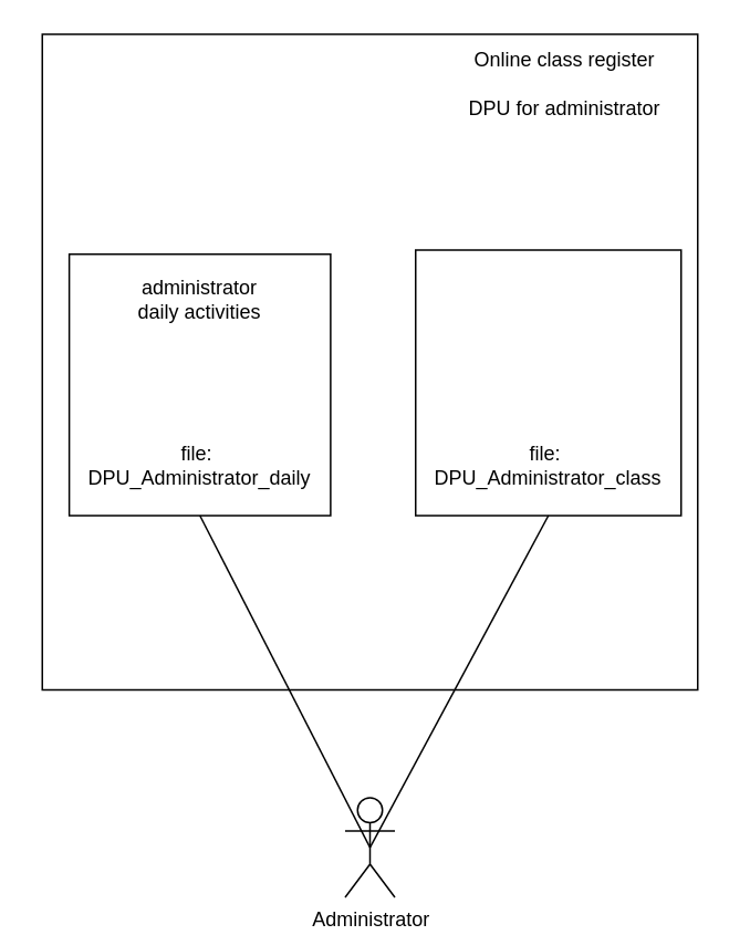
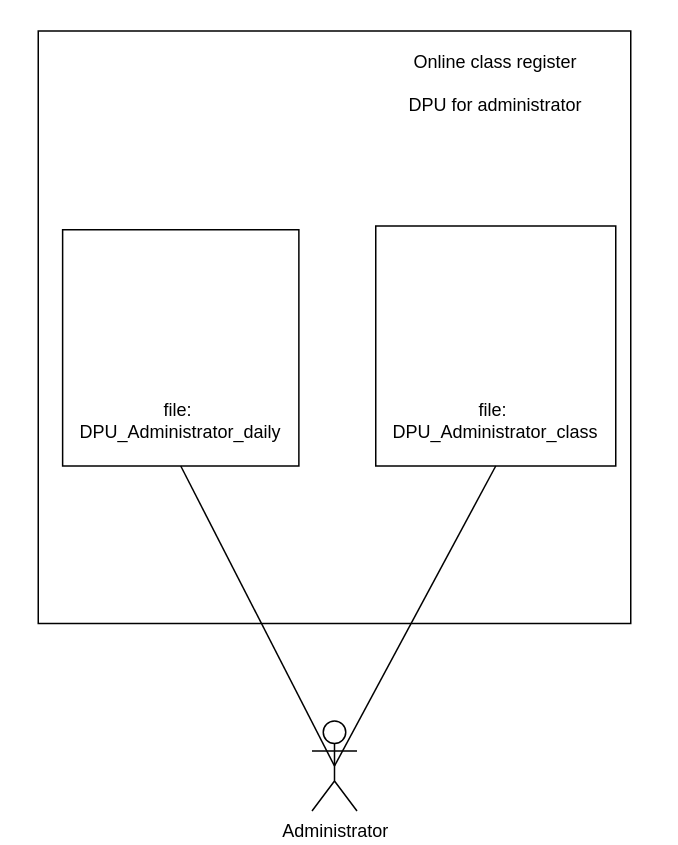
  <mxCell id="0" />
  <mxCell id="1" parent="0" />
  <mxCell id="2" value="" style="whiteSpace=wrap;html=1;aspect=fixed;" vertex="1" parent="1"><mxGeometry x="25" y="20" width="395" height="395" as="geometry" /></mxCell>
- <mxCell id="3" value="Online class register&lt;br&gt;&lt;br&gt;DPU for administrator" style="text;html=1;strokeColor=none;fillColor=none;align=center;verticalAlign=middle;whiteSpace=wrap;rounded=0;" vertex="1" parent="1"><mxGeometry x="260" y="20" width="160" height="60" as="geometry" /></mxCell>
+ <mxCell id="3" value="Online class register&lt;br&gt;&lt;br&gt;DPU for administrator" style="text;html=1;strokeColor=none;fillColor=none;align=center;verticalAlign=middle;whiteSpace=wrap;rounded=0;" vertex="1" parent="1"><mxGeometry x="250" y="25" width="160" height="60" as="geometry" /></mxCell>
  <mxCell id="4" value="Administrator" style="shape=umlActor;verticalLabelPosition=bottom;verticalAlign=top;html=1;outlineConnect=0;" vertex="1" parent="1"><mxGeometry x="207.5" y="480" width="30" height="60" as="geometry" /></mxCell>
  <mxCell id="5" value="" style="whiteSpace=wrap;html=1;aspect=fixed;" vertex="1" parent="1"><mxGeometry x="41.25" y="152.5" width="157.5" height="157.5" as="geometry" /></mxCell>
  <mxCell id="6" value="" style="whiteSpace=wrap;html=1;aspect=fixed;" vertex="1" parent="1"><mxGeometry x="250" y="150" width="160" height="160" as="geometry" /></mxCell>
- <mxCell id="7" value="administrator&lt;br&gt;daily activities" style="text;html=1;strokeColor=none;fillColor=none;align=center;verticalAlign=middle;whiteSpace=wrap;rounded=0;" vertex="1" parent="1"><mxGeometry x="75" y="160" width="90" height="40" as="geometry" /></mxCell>
  <mxCell id="8" value="file:&amp;nbsp;&lt;br&gt;DPU_Administrator_daily" style="text;html=1;strokeColor=none;fillColor=none;align=center;verticalAlign=middle;whiteSpace=wrap;rounded=0;" vertex="1" parent="1"><mxGeometry x="20" y="270" width="200" height="20" as="geometry" /></mxCell>
  <mxCell id="9" value="file:&amp;nbsp;&lt;br&gt;DPU_Administrator_class" style="text;html=1;strokeColor=none;fillColor=none;align=center;verticalAlign=middle;whiteSpace=wrap;rounded=0;" vertex="1" parent="1"><mxGeometry x="230" y="270" width="200" height="20" as="geometry" /></mxCell>
  <mxCell id="10" value="" style="endArrow=none;html=1;entryX=0.5;entryY=1;entryDx=0;entryDy=0;exitX=0.5;exitY=0.5;exitDx=0;exitDy=0;exitPerimeter=0;" edge="1" parent="1" source="4" target="6"><mxGeometry width="50" height="50" relative="1" as="geometry"><mxPoint x="215" y="240" as="sourcePoint" /><mxPoint x="265" y="190" as="targetPoint" /></mxGeometry></mxCell>
  <mxCell id="11" value="" style="endArrow=none;html=1;exitX=0.5;exitY=1;exitDx=0;exitDy=0;entryX=0.5;entryY=0.5;entryDx=0;entryDy=0;entryPerimeter=0;" edge="1" parent="1" source="5" target="4"><mxGeometry width="50" height="50" relative="1" as="geometry"><mxPoint x="215" y="240" as="sourcePoint" /><mxPoint x="265" y="190" as="targetPoint" /></mxGeometry></mxCell>
